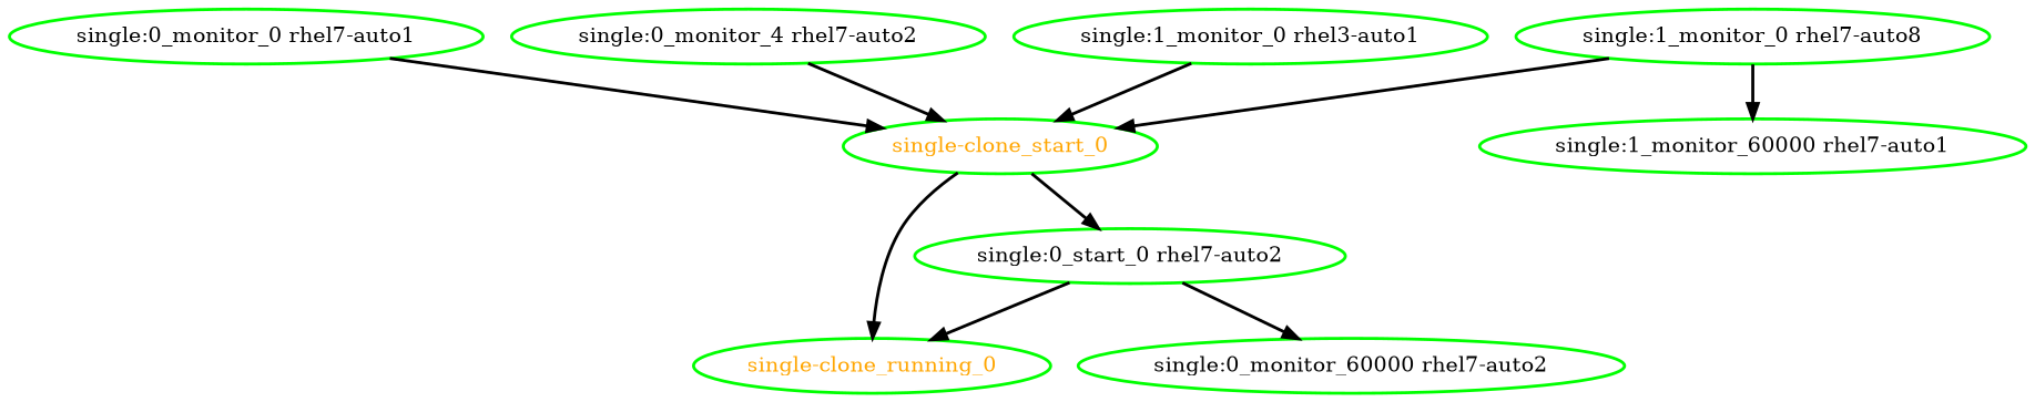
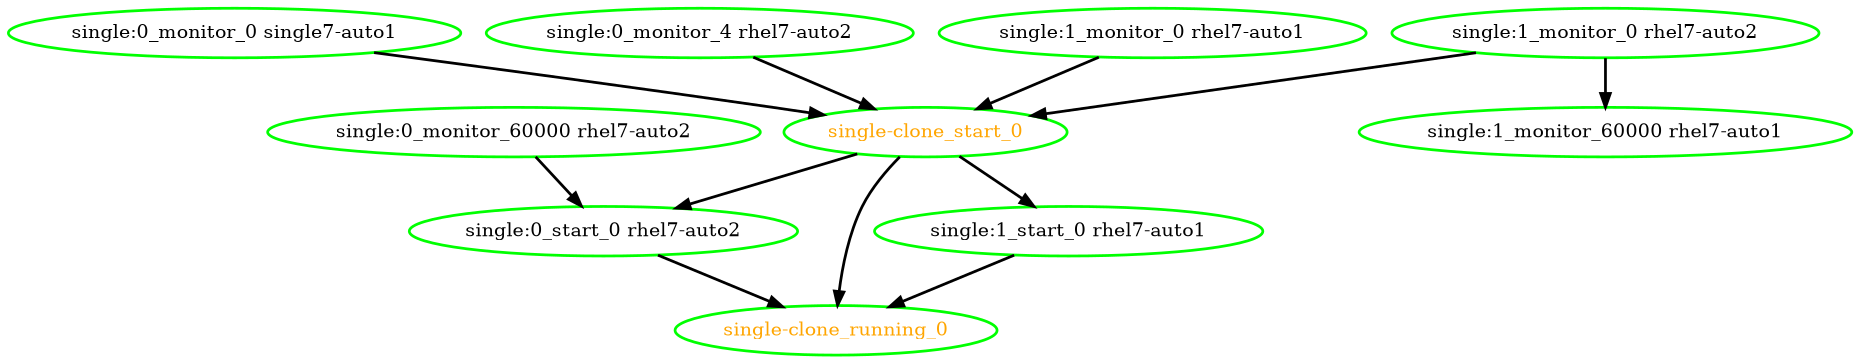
  digraph {
    node [color=green fontcolor=black style=bold]
    edge [style=bold]
    "single-clone_running_0" [fontcolor=orange]
    "single-clone_start_0" [fontcolor=orange]
    "single:0_start_0 rhel7-auto2"
+   "single:1_start_0 rhel7-auto1"
    "single:0_monitor_60000 rhel7-auto2"
-   "single:0_monitor_0 rhel7-auto1"
+   "single:0_monitor_0 rhel7-auto1" [label="single:0_monitor_0 single7-auto1"]
    n7 [label="single:0_monitor_4 rhel7-auto2"]
-   "single:1_monitor_0 rhel7-auto1" [label="single:1_monitor_0 rhel3-auto1"]
-   "single:1_monitor_0 rhel7-auto2" [label="single:1_monitor_0 rhel7-auto8"]
+   "single:1_monitor_0 rhel7-auto1"
+   "single:1_monitor_0 rhel7-auto2"
    "single:1_monitor_60000 rhel7-auto1"
    "single-clone_start_0" -> "single-clone_running_0"
    "single-clone_start_0" -> "single:0_start_0 rhel7-auto2"
+   "single-clone_start_0" -> "single:1_start_0 rhel7-auto1"
    "single:0_start_0 rhel7-auto2" -> "single-clone_running_0"
-   "single:0_start_0 rhel7-auto2" -> "single:0_monitor_60000 rhel7-auto2"
+   "single:0_monitor_60000 rhel7-auto2" -> "single:0_start_0 rhel7-auto2"
+   "single:1_start_0 rhel7-auto1" -> "single-clone_running_0"
    "single:0_monitor_0 rhel7-auto1" -> "single-clone_start_0"
    n7 -> "single-clone_start_0"
    "single:1_monitor_0 rhel7-auto1" -> "single-clone_start_0"
    "single:1_monitor_0 rhel7-auto2" -> "single-clone_start_0"
    "single:1_monitor_0 rhel7-auto2" -> "single:1_monitor_60000 rhel7-auto1"
  }
